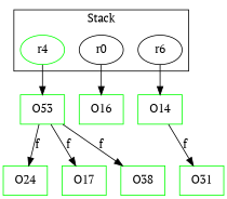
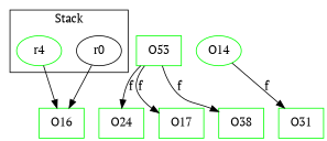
  digraph {
    fontname="PT Serif"
    rankDir=LR
    node [color=green fontname="PT Serif" shape=box]
    edge [fontname="PT Serif" weight=0.2]
    n1 [label=r4 shape=""]
    n2 [label=r0 color="" shape=""]
-   r6 [color="" shape=""]
    n4 [label=O53]
    O16
-   O14
+   O14 [shape=ellipse]
    O24
    O17
    O38
    O31
    subgraph cluster_1 {
      label=Stack
      n1
      n2
-     r6
    }
-   n1 -> n4 [weight=""]
+   n1 -> O16 [weight=""]
    n2 -> O16 [weight=""]
-   r6 -> O14 [weight=""]
    n4 -> O24 [label=f]
    n4 -> O17 [label=f]
    n4 -> O38 [label=f]
    O14 -> O31 [label=f]
  }
